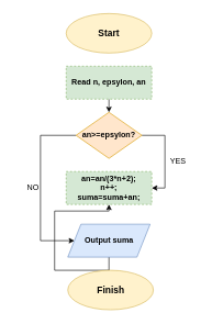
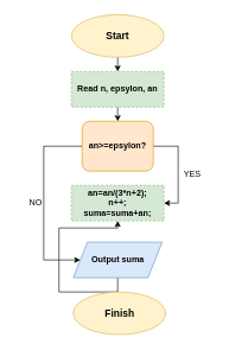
  <mxCell id="0" />
  <mxCell id="1" parent="0" />
+ <mxCell id="2" style="edgeStyle=orthogonalEdgeStyle;rounded=0;orthogonalLoop=1;jettySize=auto;html=1;exitX=0.5;exitY=1;exitDx=0;exitDy=0;entryX=0.5;entryY=0;entryDx=0;entryDy=0;" edge="1" parent="1" source="3" target="5"><mxGeometry relative="1" as="geometry" /></mxCell>
  <mxCell id="3" value="&lt;b&gt;&lt;font style=&quot;font-size: 14px;&quot;&gt;Start&lt;/font&gt;&lt;/b&gt;" style="ellipse;whiteSpace=wrap;html=1;fillColor=#fff2cc;strokeColor=#d6b656;" vertex="1" parent="1"><mxGeometry x="100" y="20" width="130" height="60" as="geometry" /></mxCell>
  <mxCell id="4" style="edgeStyle=orthogonalEdgeStyle;rounded=0;orthogonalLoop=1;jettySize=auto;html=1;exitX=0.5;exitY=1;exitDx=0;exitDy=0;entryX=0.5;entryY=0;entryDx=0;entryDy=0;" edge="1" parent="1" source="5" target="8"><mxGeometry relative="1" as="geometry" /></mxCell>
  <mxCell id="5" value="&lt;b&gt;Read n, epsylon, an&lt;/b&gt;" style="rounded=0;whiteSpace=wrap;html=1;fillColor=#d5e8d4;strokeColor=#82b366;dashed=1;" vertex="1" parent="1"><mxGeometry x="100" y="100" width="130" height="50" as="geometry" /></mxCell>
  <mxCell id="6" style="edgeStyle=orthogonalEdgeStyle;rounded=0;orthogonalLoop=1;jettySize=auto;html=1;exitX=1;exitY=0.5;exitDx=0;exitDy=0;entryX=1;entryY=0.5;entryDx=0;entryDy=0;" edge="1" parent="1" source="8" target="9"><mxGeometry relative="1" as="geometry" /></mxCell>
  <mxCell id="7" style="edgeStyle=orthogonalEdgeStyle;rounded=0;orthogonalLoop=1;jettySize=auto;html=1;exitX=0;exitY=0.5;exitDx=0;exitDy=0;entryX=0;entryY=0.5;entryDx=0;entryDy=0;" edge="1" parent="1" source="8" target="11"><mxGeometry relative="1" as="geometry"><mxPoint x="60" y="370" as="targetPoint" /><Array as="points"><mxPoint x="61" y="205" /><mxPoint x="61" y="365" /></Array></mxGeometry></mxCell>
- <mxCell id="8" value="&lt;b&gt;an&amp;gt;=epsylon?&lt;/b&gt;" style="rhombus;whiteSpace=wrap;html=1;fillColor=#ffe6cc;strokeColor=#d79b00;" vertex="1" parent="1"><mxGeometry x="115" y="170" width="100" height="70" as="geometry" /></mxCell>
+ <mxCell id="8" value="&lt;b&gt;an&amp;gt;=epsylon?&lt;/b&gt;" style="whiteSpace=wrap;html=1;fillColor=#ffe6cc;strokeColor=#d79b00;rounded=1;" vertex="1" parent="1"><mxGeometry x="115" y="170" width="100" height="70" as="geometry" /></mxCell>
  <mxCell id="9" value="&lt;b&gt;an=an/(3*n+2);&lt;br&gt;n++;&lt;br&gt;suma=suma+an;&lt;/b&gt;" style="rounded=0;whiteSpace=wrap;html=1;fillColor=#d5e8d4;strokeColor=#82b366;dashed=1;" vertex="1" parent="1"><mxGeometry x="100" y="260" width="130" height="50" as="geometry" /></mxCell>
  <mxCell id="10" style="edgeStyle=orthogonalEdgeStyle;rounded=0;orthogonalLoop=1;jettySize=auto;html=1;exitX=0.5;exitY=1;exitDx=0;exitDy=0;" edge="1" parent="1" source="11" target="9"><mxGeometry relative="1" as="geometry" /></mxCell>
  <mxCell id="11" value="&lt;b&gt;Output suma&lt;/b&gt;" style="shape=parallelogram;perimeter=parallelogramPerimeter;whiteSpace=wrap;html=1;fixedSize=1;fillColor=#dae8fc;strokeColor=#6c8ebf;" vertex="1" parent="1"><mxGeometry x="102.5" y="340" width="125" height="50" as="geometry" /></mxCell>
  <mxCell id="12" value="&lt;b&gt;&lt;font style=&quot;font-size: 14px;&quot;&gt;Finish&lt;/font&gt;&lt;/b&gt;" style="ellipse;whiteSpace=wrap;html=1;fillColor=#fff2cc;strokeColor=#d6b656;" vertex="1" parent="1"><mxGeometry x="102.5" y="410" width="130" height="60" as="geometry" /></mxCell>
  <mxCell id="13" value="YES" style="text;html=1;strokeColor=none;fillColor=none;align=center;verticalAlign=middle;whiteSpace=wrap;rounded=0;" vertex="1" parent="1"><mxGeometry x="240" y="230" width="60" height="30" as="geometry" /></mxCell>
  <mxCell id="14" value="NO" style="text;html=1;strokeColor=none;fillColor=none;align=center;verticalAlign=middle;whiteSpace=wrap;rounded=0;" vertex="1" parent="1"><mxGeometry x="20" y="270" width="60" height="30" as="geometry" /></mxCell>
